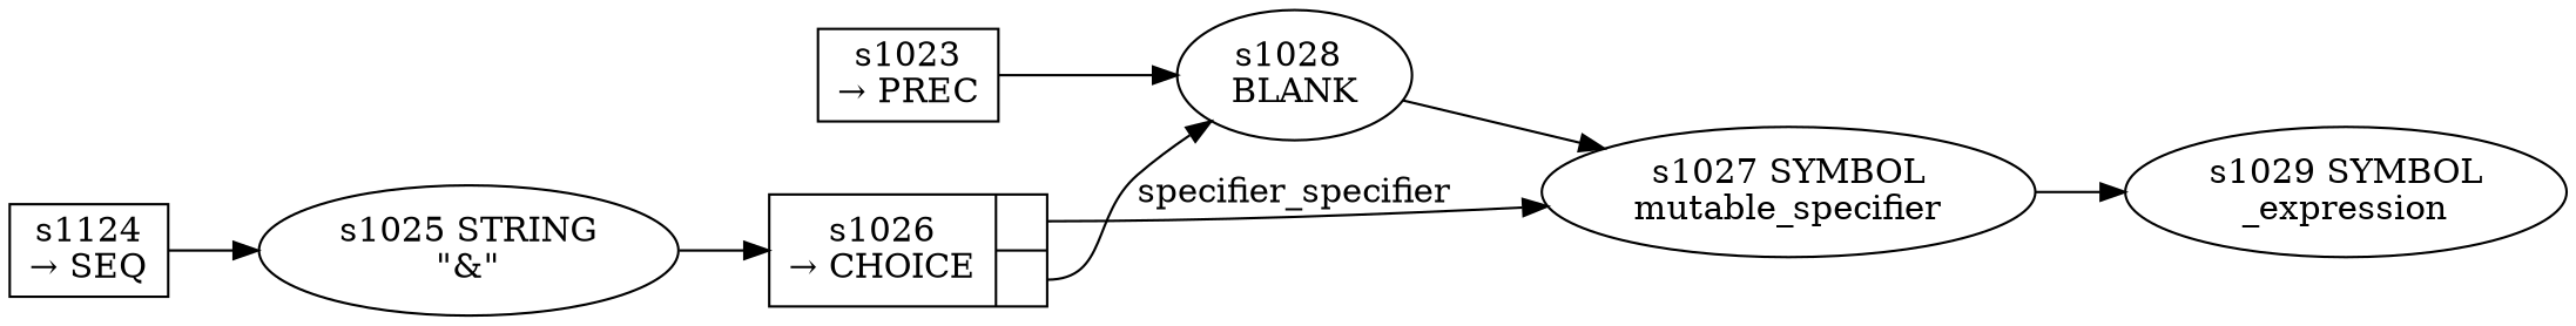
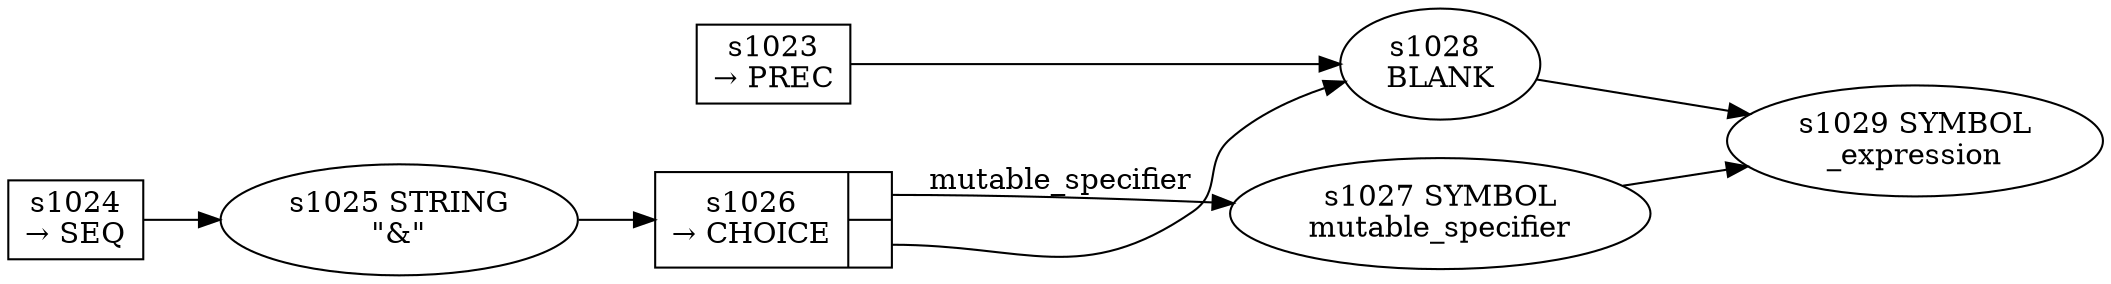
  digraph {
    rankdir=LR
    n1 [fixedsize=false label="s1023\n&rarr; PREC" peripheries=1 shape=record]
    n2 [label="s1028 \nBLANK"]
-   n3 [fixedsize=false label="s1124\n&rarr; SEQ" peripheries=1 shape=record]
+   n3 [fixedsize=false label="s1024\n&rarr; SEQ" peripheries=1 shape=record]
    n4 [label="s1025 STRING\n\"&\""]
    n5 [fixedsize=false label="{s1026\n&rarr; CHOICE|{<p0>|<p1>}}" peripheries=1 shape=record]
    n6 [label="s1027 SYMBOL\nmutable_specifier"]
    n7 [label="s1029 SYMBOL\n_expression"]
    n1 -> n2
-   n2 -> n6
+   n2 -> n7
    n3 -> n4
    n4 -> n5
    n5 -> n2 [tailport=p1]
-   n5 -> n6 [label=specifier_specifier tailport=p0]
+   n5 -> n6 [label=mutable_specifier tailport=p0]
    n6 -> n7
  }
